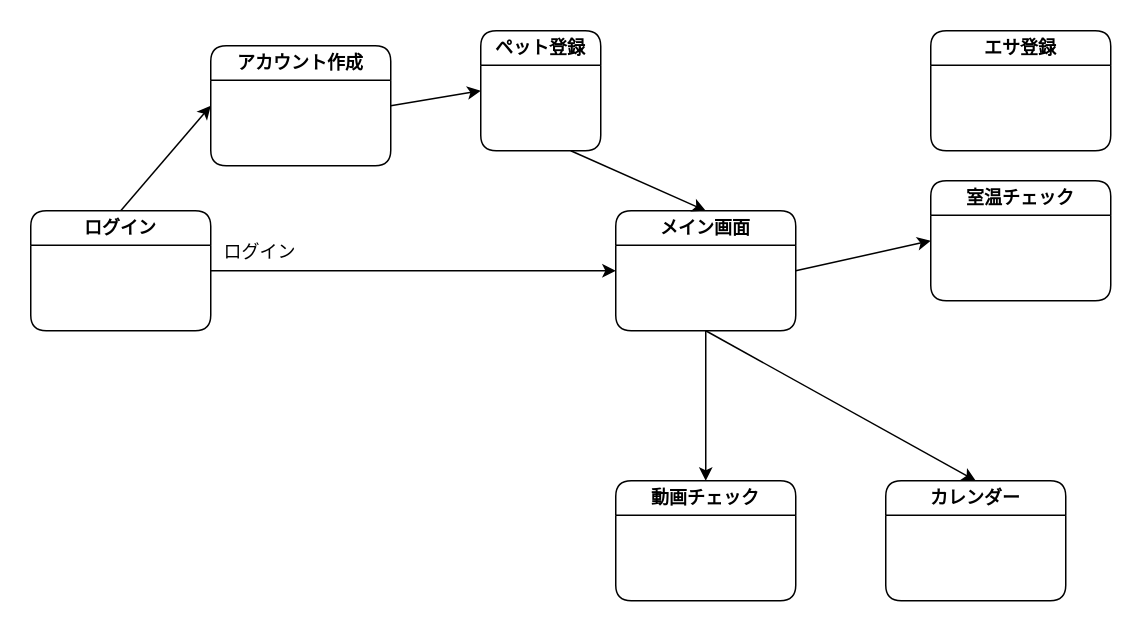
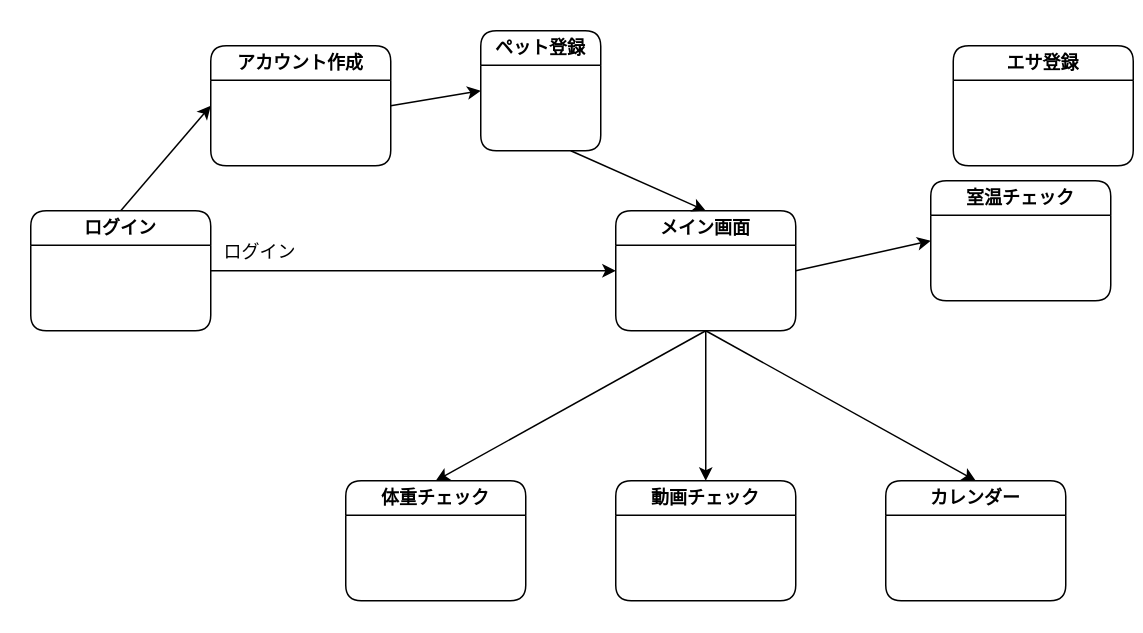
  <mxCell id="0" />
  <mxCell id="1" parent="0" />
  <mxCell id="2" style="rounded=1;orthogonalLoop=1;jettySize=auto;html=1;entryX=0;entryY=0.5;entryDx=0;entryDy=0;exitX=0.5;exitY=0;exitDx=0;exitDy=0;strokeWidth=1;" edge="1" parent="1" source="4" target="6"><mxGeometry relative="1" as="geometry" /></mxCell>
  <mxCell id="3" style="edgeStyle=orthogonalEdgeStyle;rounded=0;orthogonalLoop=1;jettySize=auto;html=1;entryX=0;entryY=0.5;entryDx=0;entryDy=0;" edge="1" parent="1" source="4" target="5"><mxGeometry relative="1" as="geometry" /></mxCell>
  <mxCell id="4" value="ログイン" style="swimlane;whiteSpace=wrap;html=1;rounded=1;" vertex="1" parent="1"><mxGeometry x="20" y="140" width="120" height="80" as="geometry" /></mxCell>
  <mxCell id="5" value="メイン画面" style="swimlane;whiteSpace=wrap;html=1;rounded=1;" vertex="1" parent="1"><mxGeometry x="410" y="140" width="120" height="80" as="geometry"><mxRectangle x="280" y="160" width="90" height="30" as="alternateBounds" /></mxGeometry></mxCell>
  <mxCell id="6" value="アカウント作成" style="swimlane;whiteSpace=wrap;html=1;rounded=1;startSize=23;" vertex="1" parent="1"><mxGeometry x="140" y="30" width="120" height="80" as="geometry" /></mxCell>
  <mxCell id="7" style="rounded=0;orthogonalLoop=1;jettySize=auto;html=1;entryX=0.5;entryY=0;entryDx=0;entryDy=0;exitX=0.75;exitY=1;exitDx=0;exitDy=0;" edge="1" parent="1" source="8" target="5"><mxGeometry relative="1" as="geometry" /></mxCell>
  <mxCell id="8" value="ペット登録" style="swimlane;whiteSpace=wrap;html=1;rounded=1;startSize=23;" vertex="1" parent="1"><mxGeometry x="320" y="20" width="80" height="80" as="geometry" /></mxCell>
  <mxCell id="9" style="rounded=1;orthogonalLoop=1;jettySize=auto;html=1;entryX=0;entryY=0.5;entryDx=0;entryDy=0;exitX=1;exitY=0.5;exitDx=0;exitDy=0;strokeWidth=1;" edge="1" parent="1" source="6" target="8"><mxGeometry relative="1" as="geometry"><mxPoint x="140" y="150" as="sourcePoint" /><mxPoint x="200" y="60" as="targetPoint" /></mxGeometry></mxCell>
- <mxCell id="10" value="エサ登録" style="swimlane;whiteSpace=wrap;html=1;rounded=1;" vertex="1" parent="1"><mxGeometry x="620" y="20" width="120" height="80" as="geometry"><mxRectangle x="280" y="160" width="90" height="30" as="alternateBounds" /></mxGeometry></mxCell>
+ <mxCell id="10" value="エサ登録" style="swimlane;whiteSpace=wrap;html=1;rounded=1;" vertex="1" parent="1"><mxGeometry x="635" y="30" width="120" height="80" as="geometry"><mxRectangle x="280" y="160" width="90" height="30" as="alternateBounds" /></mxGeometry></mxCell>
  <mxCell id="11" value="室温チェック" style="swimlane;whiteSpace=wrap;html=1;rounded=1;" vertex="1" parent="1"><mxGeometry x="620" y="120" width="120" height="80" as="geometry"><mxRectangle x="280" y="160" width="90" height="30" as="alternateBounds" /></mxGeometry></mxCell>
  <mxCell id="12" value="動画チェック" style="swimlane;whiteSpace=wrap;html=1;rounded=1;" vertex="1" parent="1"><mxGeometry x="410" y="320" width="120" height="80" as="geometry"><mxRectangle x="280" y="160" width="90" height="30" as="alternateBounds" /></mxGeometry></mxCell>
+ <mxCell id="13" value="体重チェック" style="swimlane;whiteSpace=wrap;html=1;rounded=1;" vertex="1" parent="1"><mxGeometry x="230" y="320" width="120" height="80" as="geometry"><mxRectangle x="280" y="160" width="90" height="30" as="alternateBounds" /></mxGeometry></mxCell>
  <mxCell id="14" value="カレンダー" style="swimlane;whiteSpace=wrap;html=1;rounded=1;" vertex="1" parent="1"><mxGeometry x="590" y="320" width="120" height="80" as="geometry"><mxRectangle x="280" y="160" width="90" height="30" as="alternateBounds" /></mxGeometry></mxCell>
  <mxCell id="15" style="rounded=0;orthogonalLoop=1;jettySize=auto;html=1;entryX=0;entryY=0.5;entryDx=0;entryDy=0;exitX=1;exitY=0.5;exitDx=0;exitDy=0;" edge="1" parent="1" source="5" target="11"><mxGeometry relative="1" as="geometry"><mxPoint x="540" y="190" as="sourcePoint" /><mxPoint x="630" y="70" as="targetPoint" /></mxGeometry></mxCell>
  <mxCell id="16" style="rounded=0;orthogonalLoop=1;jettySize=auto;html=1;exitX=0.5;exitY=1;exitDx=0;exitDy=0;" edge="1" parent="1" source="5"><mxGeometry relative="1" as="geometry"><mxPoint x="540" y="190" as="sourcePoint" /><mxPoint x="470" y="320" as="targetPoint" /></mxGeometry></mxCell>
+ <mxCell id="17" style="rounded=0;orthogonalLoop=1;jettySize=auto;html=1;entryX=0.5;entryY=0;entryDx=0;entryDy=0;exitX=0.5;exitY=1;exitDx=0;exitDy=0;" edge="1" parent="1" source="5" target="13"><mxGeometry relative="1" as="geometry"><mxPoint x="540" y="190" as="sourcePoint" /><mxPoint x="620" y="450" as="targetPoint" /></mxGeometry></mxCell>
  <mxCell id="18" style="rounded=0;orthogonalLoop=1;jettySize=auto;html=1;entryX=0.5;entryY=0;entryDx=0;entryDy=0;exitX=0.5;exitY=1;exitDx=0;exitDy=0;" edge="1" parent="1" source="5" target="14"><mxGeometry relative="1" as="geometry"><mxPoint x="530" y="190" as="sourcePoint" /><mxPoint x="620" y="560" as="targetPoint" /></mxGeometry></mxCell>
  <mxCell id="19" value="ログイン" style="text;html=1;strokeColor=none;fillColor=none;align=center;verticalAlign=middle;whiteSpace=wrap;rounded=0;" vertex="1" parent="1"><mxGeometry x="143" y="153" width="60" height="30" as="geometry" /></mxCell>
